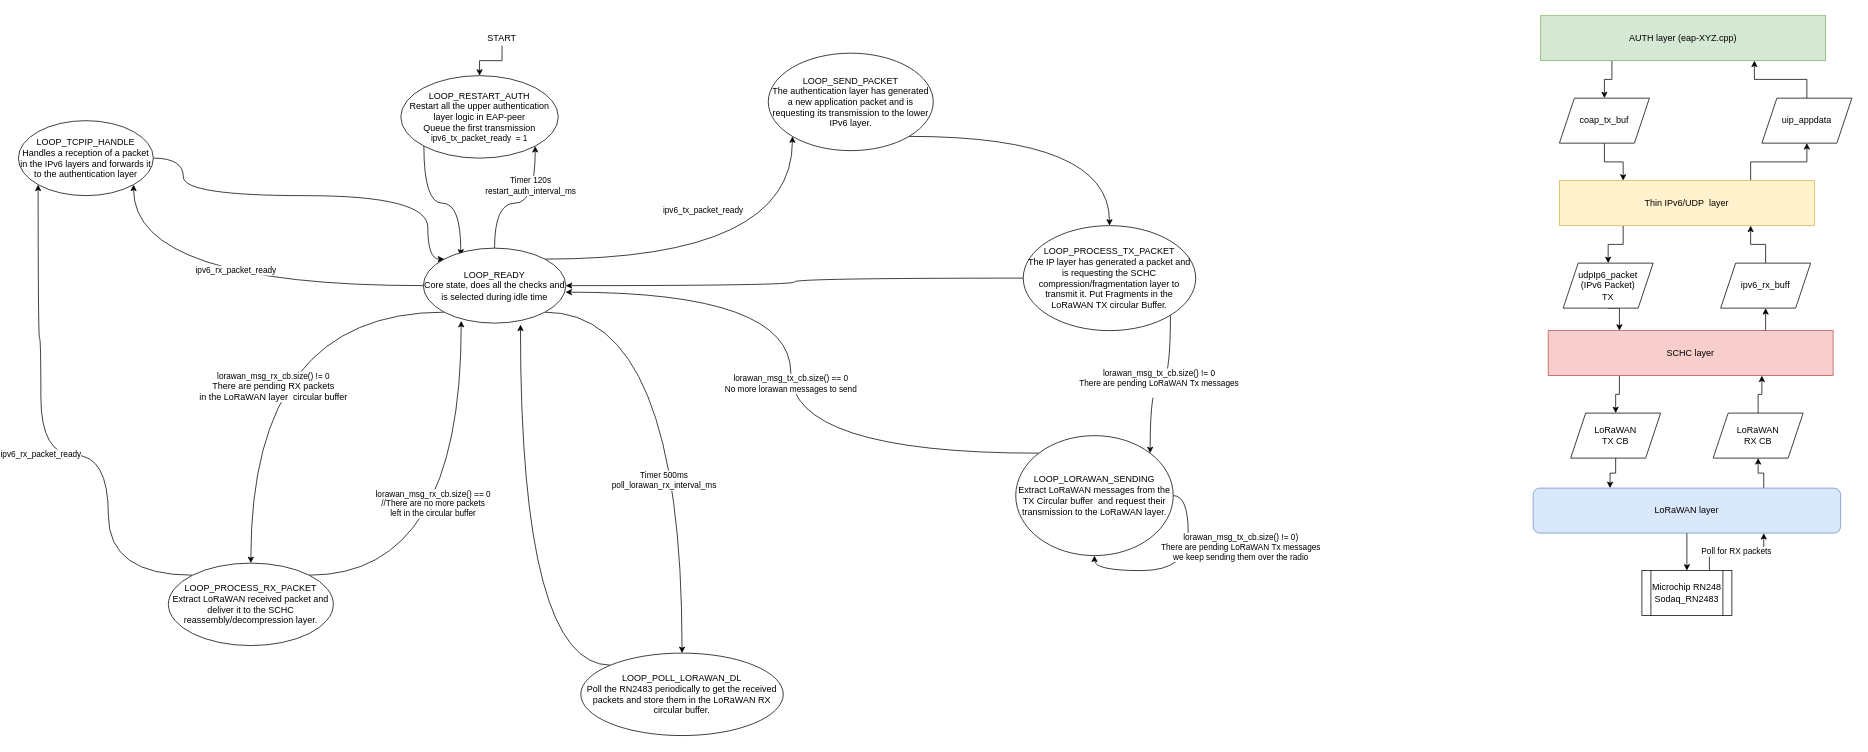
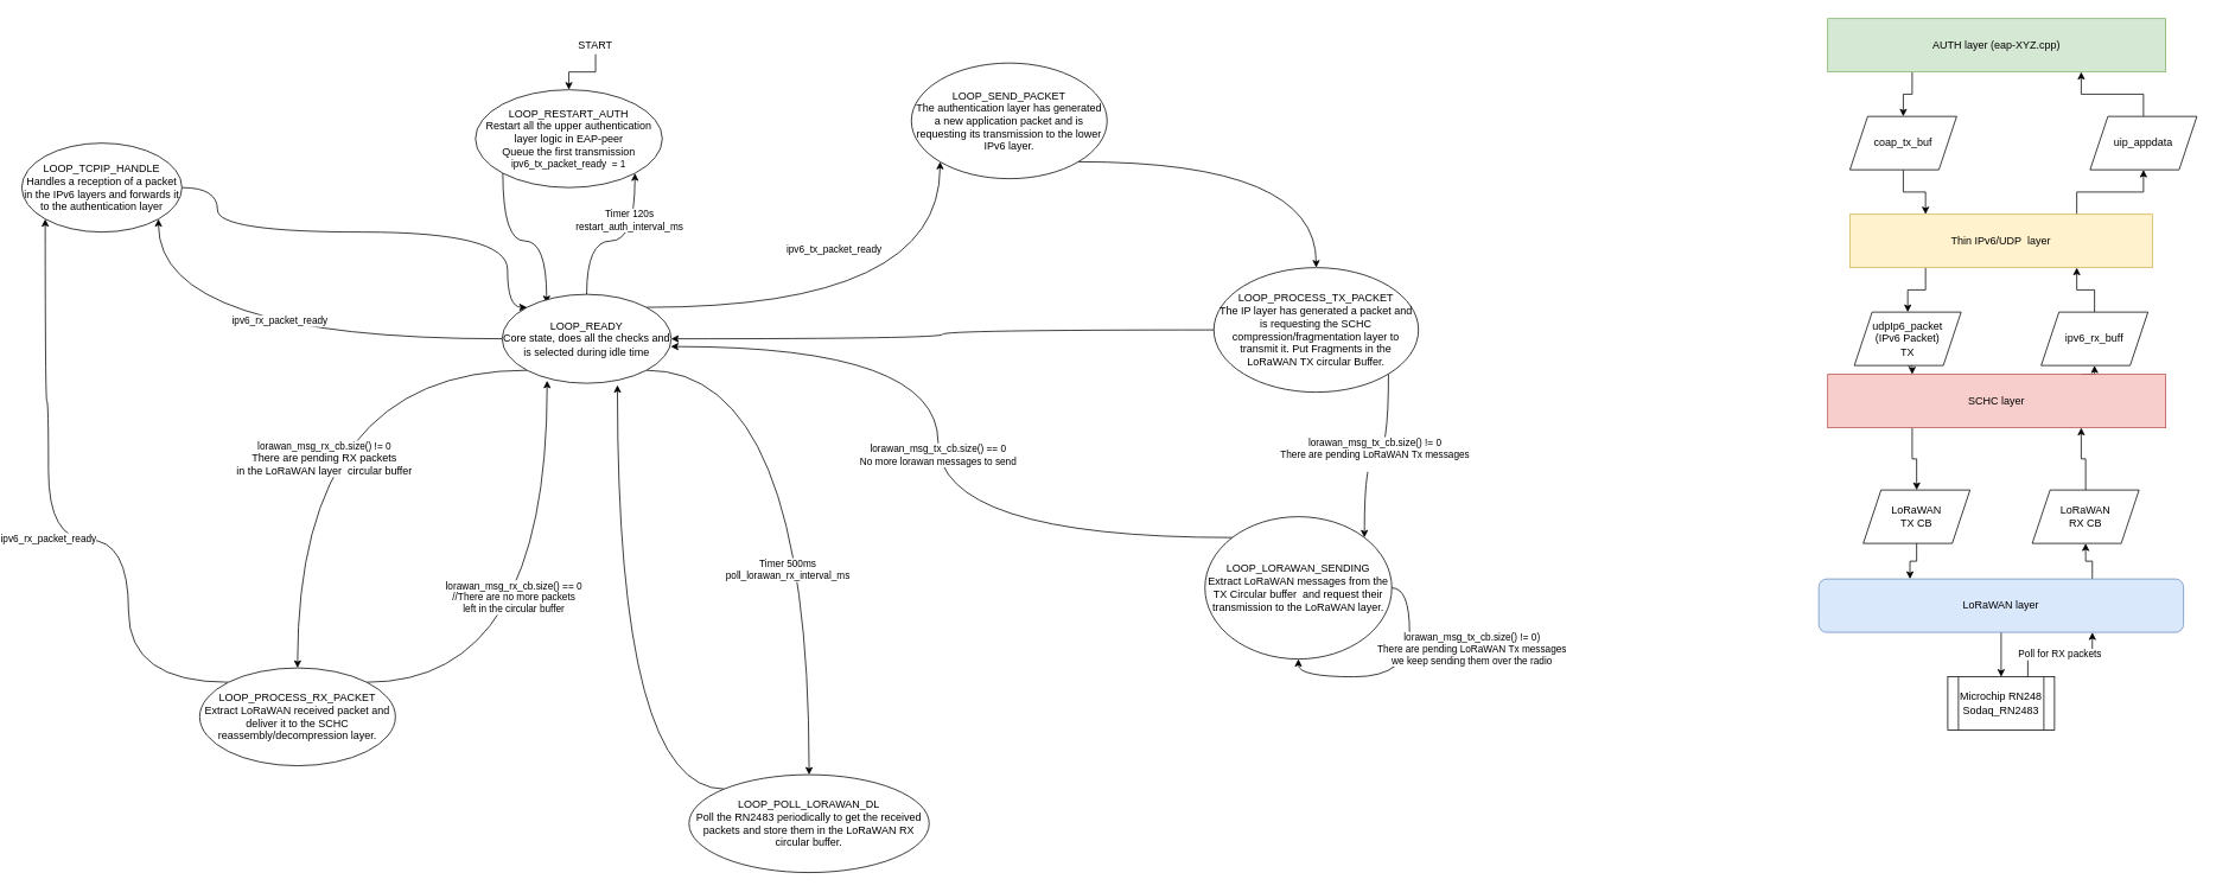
  <mxCell id="0" />
  <mxCell id="1" parent="0" />
  <mxCell id="2" style="edgeStyle=orthogonalEdgeStyle;curved=1;rounded=0;orthogonalLoop=1;jettySize=auto;html=1;exitX=0;exitY=1;exitDx=0;exitDy=0;entryX=0.263;entryY=0.1;entryDx=0;entryDy=0;entryPerimeter=0;" parent="1" source="3" target="13" edge="1"><mxGeometry relative="1" as="geometry" /></mxCell>
  <mxCell id="3" value="LOOP_RESTART_AUTH&lt;br&gt;Restart all the upper authentication layer logic in EAP-peer&lt;br&gt;Queue the first transmission&lt;br&gt;&lt;span style=&quot;font-size: 11px&quot;&gt;ipv6_tx_packet_ready&amp;nbsp; = 1&lt;/span&gt;" style="ellipse;whiteSpace=wrap;html=1;" parent="1" vertex="1"><mxGeometry x="530" y="100" width="210" height="110" as="geometry" /></mxCell>
  <mxCell id="4" style="edgeStyle=orthogonalEdgeStyle;rounded=0;orthogonalLoop=1;jettySize=auto;html=1;" parent="1" source="5" target="3" edge="1"><mxGeometry relative="1" as="geometry" /></mxCell>
  <mxCell id="5" value="START" style="text;html=1;strokeColor=none;fillColor=none;align=center;verticalAlign=middle;whiteSpace=wrap;rounded=0;" parent="1" vertex="1"><mxGeometry x="645" y="40" width="40" height="20" as="geometry" /></mxCell>
  <mxCell id="6" value="ipv6_rx_packet_ready" style="edgeStyle=orthogonalEdgeStyle;curved=1;rounded=0;orthogonalLoop=1;jettySize=auto;html=1;entryX=1;entryY=1;entryDx=0;entryDy=0;" parent="1" source="13" target="15" edge="1"><mxGeometry x="-0.04" y="-20" relative="1" as="geometry"><mxPoint as="offset" /></mxGeometry></mxCell>
  <mxCell id="7" style="edgeStyle=orthogonalEdgeStyle;curved=1;rounded=0;orthogonalLoop=1;jettySize=auto;html=1;entryX=1;entryY=1;entryDx=0;entryDy=0;" parent="1" source="13" target="3" edge="1"><mxGeometry relative="1" as="geometry" /></mxCell>
  <mxCell id="8" value="Timer 120s&lt;br&gt;restart_auth_interval_ms" style="edgeLabel;html=1;align=center;verticalAlign=middle;resizable=0;points=[];" parent="7" vertex="1" connectable="0"><mxGeometry x="0.448" y="7" relative="1" as="geometry"><mxPoint as="offset" /></mxGeometry></mxCell>
  <mxCell id="9" value="lorawan_msg_rx_cb.size() != 0&lt;br&gt;&lt;span style=&quot;font-size: 12px&quot;&gt;There are pending RX packets&lt;br&gt;in the LoRaWAN layer&amp;nbsp; circular buffer&lt;/span&gt;" style="edgeStyle=orthogonalEdgeStyle;curved=1;rounded=0;orthogonalLoop=1;jettySize=auto;html=1;exitX=0;exitY=1;exitDx=0;exitDy=0;" parent="1" source="13" target="21" edge="1"><mxGeometry x="0.206" y="30" relative="1" as="geometry"><mxPoint as="offset" /></mxGeometry></mxCell>
  <mxCell id="10" style="edgeStyle=orthogonalEdgeStyle;curved=1;rounded=0;orthogonalLoop=1;jettySize=auto;html=1;exitX=1;exitY=1;exitDx=0;exitDy=0;" parent="1" source="13" target="23" edge="1"><mxGeometry relative="1" as="geometry" /></mxCell>
  <mxCell id="11" value="Timer 500ms&lt;br&gt;poll_lorawan_rx_interval_ms" style="edgeLabel;html=1;align=center;verticalAlign=middle;resizable=0;points=[];" parent="10" vertex="1" connectable="0"><mxGeometry x="0.276" y="-25" relative="1" as="geometry"><mxPoint as="offset" /></mxGeometry></mxCell>
  <mxCell id="12" value="ipv6_tx_packet_ready" style="edgeStyle=orthogonalEdgeStyle;curved=1;rounded=0;orthogonalLoop=1;jettySize=auto;html=1;exitX=1;exitY=0;exitDx=0;exitDy=0;entryX=0;entryY=1;entryDx=0;entryDy=0;" parent="1" source="13" target="17" edge="1"><mxGeometry x="-0.144" y="65" relative="1" as="geometry"><mxPoint as="offset" /></mxGeometry></mxCell>
  <mxCell id="13" value="LOOP_READY&lt;br&gt;Core state, does all the checks and is selected during idle time" style="ellipse;whiteSpace=wrap;html=1;" parent="1" vertex="1"><mxGeometry x="560" y="330" width="190" height="100" as="geometry" /></mxCell>
  <mxCell id="14" style="edgeStyle=orthogonalEdgeStyle;curved=1;rounded=0;orthogonalLoop=1;jettySize=auto;html=1;exitX=1;exitY=0.5;exitDx=0;exitDy=0;entryX=0;entryY=0;entryDx=0;entryDy=0;" parent="1" source="15" target="13" edge="1"><mxGeometry relative="1" as="geometry"><Array as="points"><mxPoint x="240" y="210" /><mxPoint x="240" y="260" /><mxPoint x="566" y="260" /><mxPoint x="566" y="345" /></Array></mxGeometry></mxCell>
  <mxCell id="15" value="LOOP_TCPIP_HANDLE&lt;br&gt;Handles a reception of a packet in the IPv6 layers and forwards it to the authentication layer" style="ellipse;whiteSpace=wrap;html=1;" parent="1" vertex="1"><mxGeometry x="20" y="160" width="180" height="100" as="geometry" /></mxCell>
  <mxCell id="16" style="edgeStyle=orthogonalEdgeStyle;curved=1;rounded=0;orthogonalLoop=1;jettySize=auto;html=1;exitX=1;exitY=1;exitDx=0;exitDy=0;entryX=0.5;entryY=0;entryDx=0;entryDy=0;" parent="1" source="17" target="26" edge="1"><mxGeometry relative="1" as="geometry" /></mxCell>
  <mxCell id="17" value="LOOP_SEND_PACKET&lt;br&gt;The authentication layer has generated a new application packet and is requesting its transmission to the lower IPv6 layer." style="ellipse;whiteSpace=wrap;html=1;" parent="1" vertex="1"><mxGeometry x="1020" y="70" width="220" height="130" as="geometry" /></mxCell>
  <mxCell id="18" style="edgeStyle=orthogonalEdgeStyle;curved=1;rounded=0;orthogonalLoop=1;jettySize=auto;html=1;exitX=1;exitY=0;exitDx=0;exitDy=0;entryX=0.266;entryY=0.97;entryDx=0;entryDy=0;entryPerimeter=0;" parent="1" source="21" target="13" edge="1"><mxGeometry relative="1" as="geometry" /></mxCell>
  <mxCell id="19" value="lorawan_msg_rx_cb.size() == 0&lt;br&gt;//There are no more packets&lt;br&gt;left in the circular buffer" style="edgeLabel;html=1;align=center;verticalAlign=middle;resizable=0;points=[];" parent="18" vertex="1" connectable="0"><mxGeometry x="-0.469" y="-9" relative="1" as="geometry"><mxPoint x="20.55" y="-105.08" as="offset" /></mxGeometry></mxCell>
  <mxCell id="20" value="ipv6_rx_packet_ready" style="edgeStyle=orthogonalEdgeStyle;curved=1;rounded=0;orthogonalLoop=1;jettySize=auto;html=1;exitX=0;exitY=0;exitDx=0;exitDy=0;entryX=0;entryY=1;entryDx=0;entryDy=0;" parent="1" source="21" target="15" edge="1"><mxGeometry relative="1" as="geometry"><Array as="points"><mxPoint x="140" y="766" /><mxPoint x="140" y="606" /><mxPoint x="50" y="606" /><mxPoint x="50" y="450" /><mxPoint x="46" y="450" /></Array></mxGeometry></mxCell>
  <mxCell id="21" value="LOOP_PROCESS_RX_PACKET&lt;br&gt;Extract LoRaWAN received packet and deliver it to the SCHC reassembly/decompression layer." style="ellipse;whiteSpace=wrap;html=1;" parent="1" vertex="1"><mxGeometry x="220" y="750" width="220" height="110" as="geometry" /></mxCell>
  <mxCell id="22" style="edgeStyle=orthogonalEdgeStyle;curved=1;rounded=0;orthogonalLoop=1;jettySize=auto;html=1;exitX=0;exitY=0;exitDx=0;exitDy=0;entryX=0.682;entryY=1.02;entryDx=0;entryDy=0;entryPerimeter=0;" parent="1" source="23" target="13" edge="1"><mxGeometry relative="1" as="geometry" /></mxCell>
  <mxCell id="23" value="LOOP_POLL_LORAWAN_DL&lt;br&gt;Poll the RN2483 periodically to get the received packets and store them in the LoRaWAN RX circular buffer." style="ellipse;whiteSpace=wrap;html=1;" parent="1" vertex="1"><mxGeometry x="770" y="870" width="270" height="110" as="geometry" /></mxCell>
  <mxCell id="24" style="edgeStyle=orthogonalEdgeStyle;curved=1;rounded=0;orthogonalLoop=1;jettySize=auto;html=1;" parent="1" source="26" target="13" edge="1"><mxGeometry relative="1" as="geometry" /></mxCell>
  <mxCell id="25" value="&lt;div&gt;lorawan_msg_tx_cb.size() != 0&lt;/div&gt;&lt;div&gt;There are pending LoRaWAN Tx messages&lt;/div&gt;&lt;div&gt;&lt;br&gt;&lt;/div&gt;" style="edgeStyle=orthogonalEdgeStyle;curved=1;rounded=0;orthogonalLoop=1;jettySize=auto;html=1;exitX=1;exitY=1;exitDx=0;exitDy=0;entryX=1;entryY=0;entryDx=0;entryDy=0;" parent="1" source="26" target="28" edge="1"><mxGeometry relative="1" as="geometry" /></mxCell>
  <mxCell id="26" value="LOOP_PROCESS_TX_PACKET&lt;br&gt;The IP layer has generated a packet and is requesting the SCHC compression/fragmentation layer to transmit it. Put Fragments in the LoRaWAN TX circular Buffer." style="ellipse;whiteSpace=wrap;html=1;" parent="1" vertex="1"><mxGeometry x="1360" y="300" width="230" height="140" as="geometry" /></mxCell>
  <mxCell id="27" value="lorawan_msg_tx_cb.size() == 0&lt;br&gt;No more lorawan messages to send" style="edgeStyle=orthogonalEdgeStyle;curved=1;rounded=0;orthogonalLoop=1;jettySize=auto;html=1;exitX=0;exitY=0;exitDx=0;exitDy=0;entryX=0.998;entryY=0.587;entryDx=0;entryDy=0;entryPerimeter=0;" parent="1" source="28" target="13" edge="1"><mxGeometry relative="1" as="geometry" /></mxCell>
  <mxCell id="28" value="LOOP_LORAWAN_SENDING&lt;br&gt;Extract LoRaWAN messages from the TX Circular buffer&amp;nbsp; and request their transmission to the LoRaWAN layer." style="ellipse;whiteSpace=wrap;html=1;" parent="1" vertex="1"><mxGeometry x="1350" y="580" width="210" height="160" as="geometry" /></mxCell>
  <mxCell id="29" value="lorawan_msg_tx_cb.size() != 0)&lt;br&gt;There are pending LoRaWAN Tx messages&lt;br&gt;we keep sending them over the radio" style="edgeStyle=orthogonalEdgeStyle;curved=1;rounded=0;orthogonalLoop=1;jettySize=auto;html=1;entryX=0.5;entryY=1;entryDx=0;entryDy=0;exitX=1;exitY=0.5;exitDx=0;exitDy=0;" parent="1" source="28" target="28" edge="1"><mxGeometry x="-0.321" y="70" relative="1" as="geometry"><mxPoint y="-1" as="offset" /></mxGeometry></mxCell>
  <mxCell id="30" style="edgeStyle=orthogonalEdgeStyle;rounded=0;orthogonalLoop=1;jettySize=auto;html=1;exitX=0.25;exitY=1;exitDx=0;exitDy=0;" parent="1" source="31" target="54" edge="1"><mxGeometry relative="1" as="geometry" /></mxCell>
  <mxCell id="31" value="AUTH layer (eap-XYZ.cpp)" style="rounded=0;whiteSpace=wrap;html=1;fillColor=#d5e8d4;strokeColor=#82b366;" parent="1" vertex="1"><mxGeometry x="2050" y="20" width="380" height="60" as="geometry" /></mxCell>
  <mxCell id="32" style="edgeStyle=orthogonalEdgeStyle;rounded=0;orthogonalLoop=1;jettySize=auto;html=1;exitX=0.75;exitY=0;exitDx=0;exitDy=0;entryX=0.5;entryY=1;entryDx=0;entryDy=0;" parent="1" source="34" target="38" edge="1"><mxGeometry relative="1" as="geometry" /></mxCell>
  <mxCell id="33" style="edgeStyle=orthogonalEdgeStyle;rounded=0;orthogonalLoop=1;jettySize=auto;html=1;exitX=0.25;exitY=1;exitDx=0;exitDy=0;entryX=0.5;entryY=0;entryDx=0;entryDy=0;" parent="1" source="34" target="40" edge="1"><mxGeometry relative="1" as="geometry" /></mxCell>
- <mxCell id="34" value="SCHC layer" style="rounded=0;whiteSpace=wrap;html=1;fillColor=#f8cecc;strokeColor=#b85450;" parent="1" vertex="1"><mxGeometry x="2060" y="440" width="380" height="60" as="geometry" /></mxCell>
+ <mxCell id="34" value="SCHC layer" style="rounded=0;whiteSpace=wrap;html=1;fillColor=#f8cecc;strokeColor=#b85450;" parent="1" vertex="1"><mxGeometry x="2050" y="420" width="380" height="60" as="geometry" /></mxCell>
  <mxCell id="35" style="edgeStyle=orthogonalEdgeStyle;rounded=0;orthogonalLoop=1;jettySize=auto;html=1;exitX=0.5;exitY=1;exitDx=0;exitDy=0;entryX=0.25;entryY=0;entryDx=0;entryDy=0;" parent="1" source="36" target="34" edge="1"><mxGeometry relative="1" as="geometry" /></mxCell>
  <mxCell id="36" value="udpIp6_packet&lt;br&gt;(IPv6 Packet)&lt;br&gt;TX" style="shape=parallelogram;perimeter=parallelogramPerimeter;whiteSpace=wrap;html=1;fixedSize=1;" parent="1" vertex="1"><mxGeometry x="2080" y="350" width="120" height="60" as="geometry" /></mxCell>
  <mxCell id="37" style="edgeStyle=orthogonalEdgeStyle;rounded=0;orthogonalLoop=1;jettySize=auto;html=1;exitX=0.5;exitY=0;exitDx=0;exitDy=0;entryX=0.75;entryY=1;entryDx=0;entryDy=0;" parent="1" source="38" target="50" edge="1"><mxGeometry relative="1" as="geometry" /></mxCell>
  <mxCell id="38" value="ipv6_rx_buff" style="shape=parallelogram;perimeter=parallelogramPerimeter;whiteSpace=wrap;html=1;fixedSize=1;" parent="1" vertex="1"><mxGeometry x="2290" y="350" width="120" height="60" as="geometry" /></mxCell>
  <mxCell id="39" style="edgeStyle=orthogonalEdgeStyle;rounded=0;orthogonalLoop=1;jettySize=auto;html=1;exitX=0.5;exitY=1;exitDx=0;exitDy=0;entryX=0.25;entryY=0;entryDx=0;entryDy=0;" parent="1" source="40" target="45" edge="1"><mxGeometry relative="1" as="geometry" /></mxCell>
  <mxCell id="40" value="LoRaWAN&lt;br&gt;TX CB" style="shape=parallelogram;perimeter=parallelogramPerimeter;whiteSpace=wrap;html=1;fixedSize=1;" parent="1" vertex="1"><mxGeometry x="2090" y="550" width="120" height="60" as="geometry" /></mxCell>
  <mxCell id="41" style="edgeStyle=orthogonalEdgeStyle;rounded=0;orthogonalLoop=1;jettySize=auto;html=1;exitX=0.5;exitY=0;exitDx=0;exitDy=0;entryX=0.75;entryY=1;entryDx=0;entryDy=0;" parent="1" source="42" target="34" edge="1"><mxGeometry relative="1" as="geometry" /></mxCell>
  <mxCell id="42" value="LoRaWAN&lt;br&gt;RX CB" style="shape=parallelogram;perimeter=parallelogramPerimeter;whiteSpace=wrap;html=1;fixedSize=1;" parent="1" vertex="1"><mxGeometry x="2280" y="550" width="120" height="60" as="geometry" /></mxCell>
  <mxCell id="43" style="edgeStyle=orthogonalEdgeStyle;rounded=0;orthogonalLoop=1;jettySize=auto;html=1;exitX=0.75;exitY=0;exitDx=0;exitDy=0;entryX=0.5;entryY=1;entryDx=0;entryDy=0;" parent="1" source="45" target="42" edge="1"><mxGeometry relative="1" as="geometry" /></mxCell>
  <mxCell id="44" style="edgeStyle=orthogonalEdgeStyle;rounded=0;orthogonalLoop=1;jettySize=auto;html=1;" parent="1" source="45" target="47" edge="1"><mxGeometry relative="1" as="geometry" /></mxCell>
  <mxCell id="45" value="LoRaWAN layer" style="whiteSpace=wrap;html=1;fillColor=#dae8fc;strokeColor=#6c8ebf;rounded=1;" parent="1" vertex="1"><mxGeometry x="2040" y="650" width="410" height="60" as="geometry" /></mxCell>
  <mxCell id="46" value="Poll for RX packets" style="edgeStyle=orthogonalEdgeStyle;rounded=0;orthogonalLoop=1;jettySize=auto;html=1;exitX=0.75;exitY=0;exitDx=0;exitDy=0;entryX=0.75;entryY=1;entryDx=0;entryDy=0;" parent="1" source="47" target="45" edge="1"><mxGeometry relative="1" as="geometry" /></mxCell>
  <mxCell id="47" value="Microchip RN248&lt;br&gt;Sodaq_RN2483" style="shape=process;whiteSpace=wrap;html=1;backgroundOutline=1;fillColor=#ffffff;" parent="1" vertex="1"><mxGeometry x="2185" y="760" width="120" height="60" as="geometry" /></mxCell>
  <mxCell id="48" style="edgeStyle=orthogonalEdgeStyle;rounded=0;orthogonalLoop=1;jettySize=auto;html=1;exitX=0.25;exitY=1;exitDx=0;exitDy=0;" parent="1" source="50" target="36" edge="1"><mxGeometry relative="1" as="geometry" /></mxCell>
  <mxCell id="49" style="edgeStyle=orthogonalEdgeStyle;rounded=0;orthogonalLoop=1;jettySize=auto;html=1;exitX=0.75;exitY=0;exitDx=0;exitDy=0;" parent="1" source="50" target="52" edge="1"><mxGeometry relative="1" as="geometry" /></mxCell>
  <mxCell id="50" value="Thin IPv6/UDP&amp;nbsp; layer" style="rounded=0;whiteSpace=wrap;html=1;fillColor=#fff2cc;strokeColor=#d6b656;" parent="1" vertex="1"><mxGeometry x="2075" y="240" width="340" height="60" as="geometry" /></mxCell>
  <mxCell id="51" style="edgeStyle=orthogonalEdgeStyle;rounded=0;orthogonalLoop=1;jettySize=auto;html=1;entryX=0.75;entryY=1;entryDx=0;entryDy=0;" parent="1" source="52" target="31" edge="1"><mxGeometry relative="1" as="geometry" /></mxCell>
  <mxCell id="52" value="uip_appdata" style="shape=parallelogram;perimeter=parallelogramPerimeter;whiteSpace=wrap;html=1;fixedSize=1;" parent="1" vertex="1"><mxGeometry x="2345" y="130" width="120" height="60" as="geometry" /></mxCell>
  <mxCell id="53" style="edgeStyle=orthogonalEdgeStyle;rounded=0;orthogonalLoop=1;jettySize=auto;html=1;entryX=0.25;entryY=0;entryDx=0;entryDy=0;" parent="1" source="54" target="50" edge="1"><mxGeometry relative="1" as="geometry" /></mxCell>
  <mxCell id="54" value="coap_tx_buf" style="shape=parallelogram;perimeter=parallelogramPerimeter;whiteSpace=wrap;html=1;fixedSize=1;" parent="1" vertex="1"><mxGeometry x="2075" y="130" width="120" height="60" as="geometry" /></mxCell>
